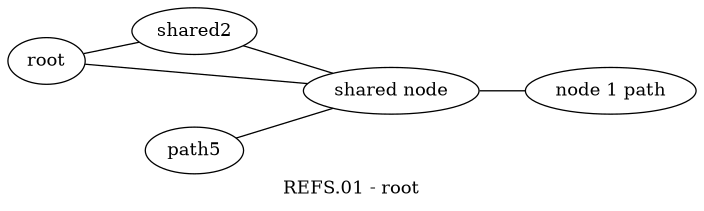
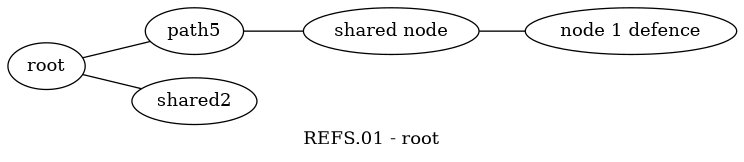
  graph {
    label="REFS.01 - root"
    rankdir=LR
    n1 [label=root]
    n2 [label=path5]
    n3 [label=shared2]
    n4 [label="shared node"]
-   n5 [label="node 1 path"]
-   n1 -- n4
+   n5 [label="node 1 defence"]
+   n1 -- n2
    n1 -- n3
    n2 -- n4
-   n3 -- n4
    n4 -- n5
  }
